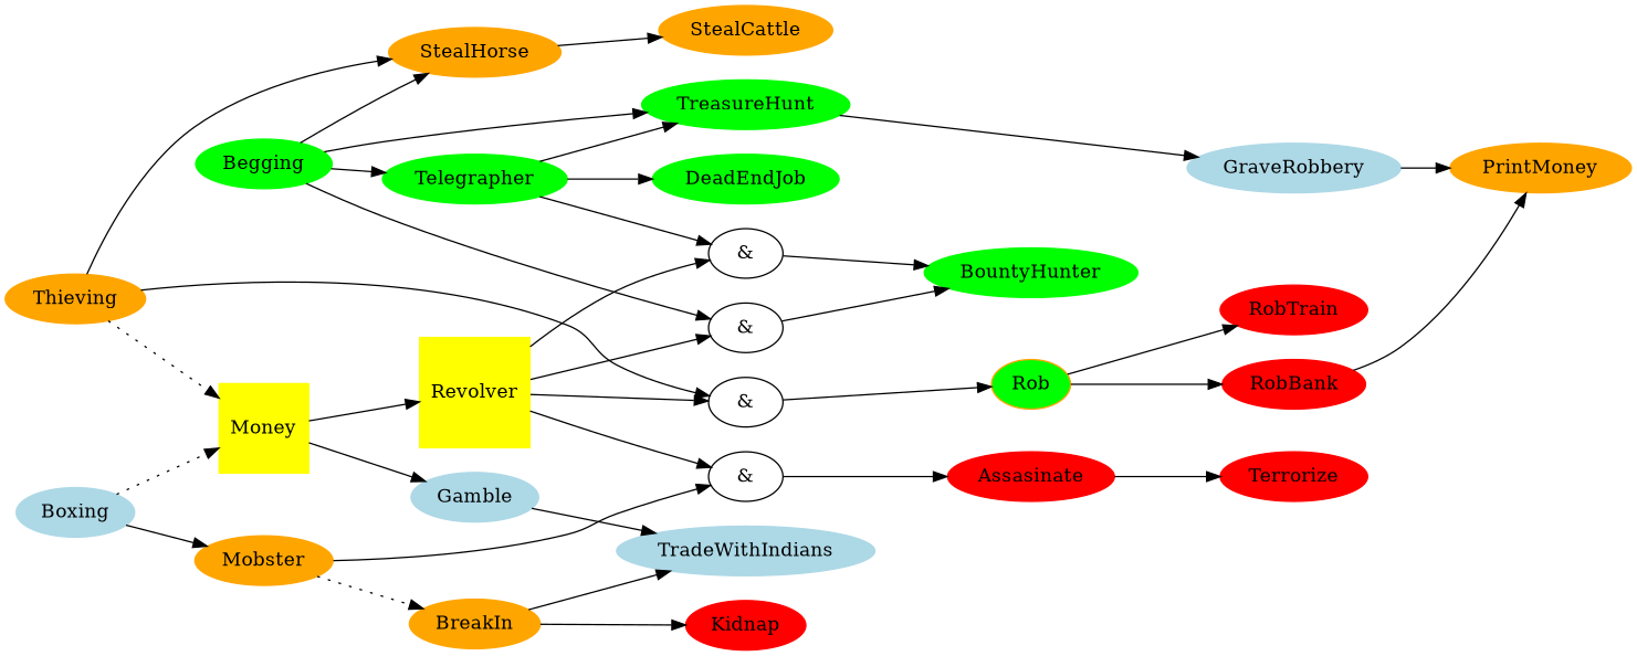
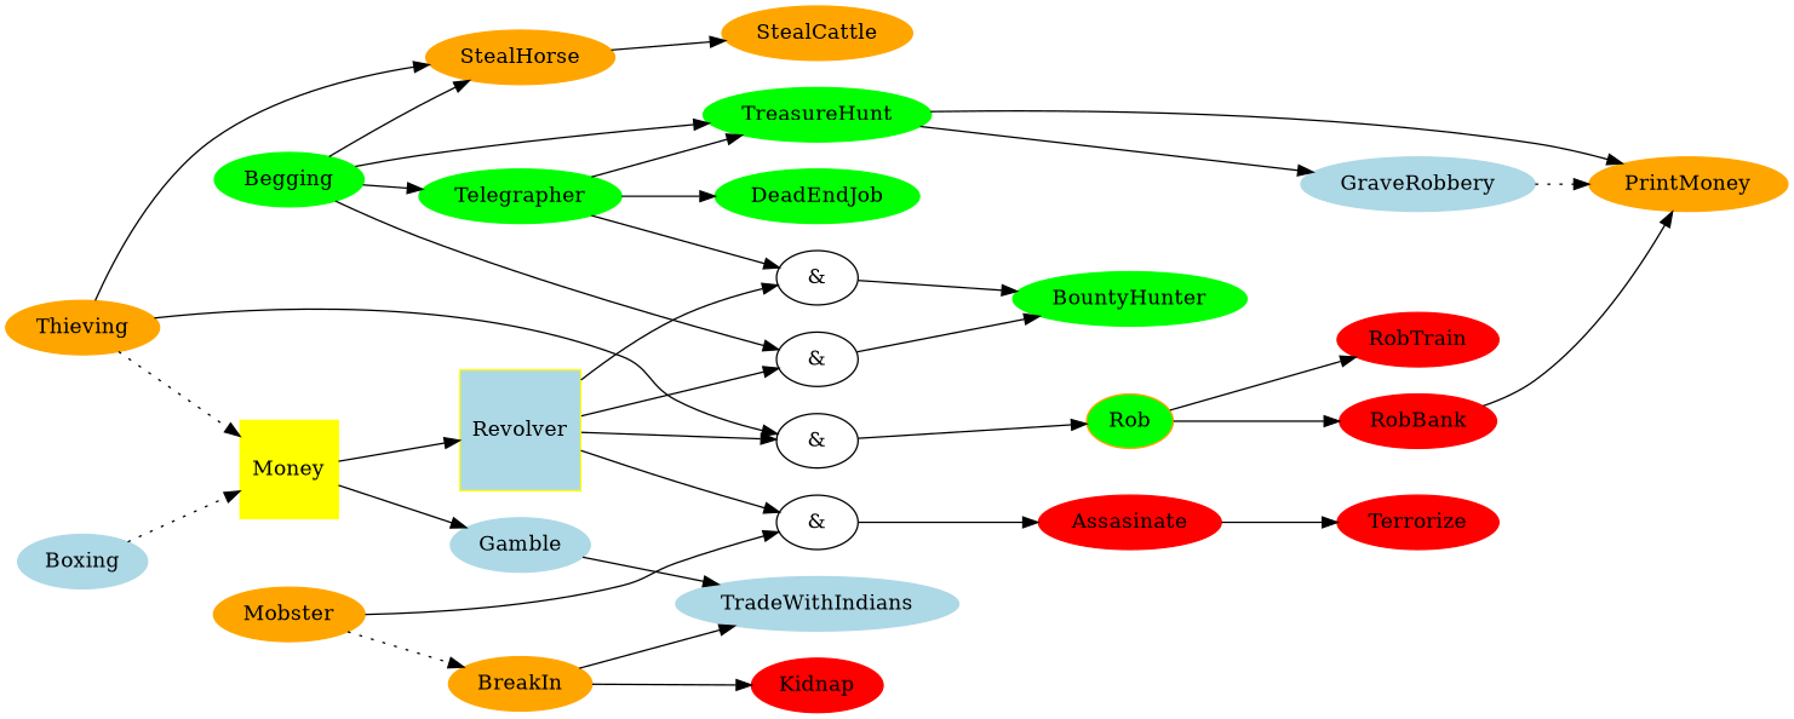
  digraph {
    rankdir=LR
    node [color=orange style=filled]
    Money [color=yellow shape=square]
-   Revolver [color=yellow shape=square]
+   Revolver [color=yellow shape=square fillcolor=lightblue]
    Gamble [color=lightblue]
    n4 [label="&" color="" style=""]
    n5 [label="&" color="" style=""]
    n6 [label="&" color="" style=""]
    n7 [label="&" color="" style=""]
    TradeWithIndians [color=lightblue]
    BountyHunter [color=green]
    Rob [fillcolor=green]
    Assasinate [color=red]
    Begging [color=green]
    Telegrapher [color=green]
    TreasureHunt [color=green]
    StealHorse
    DeadEndJob [color=green]
    GraveRobbery [color=lightblue]
    PrintMoney
    StealCattle
    Boxing [color=lightblue]
    Mobster
    BreakIn
    Thieving
    RobBank [color=red]
    RobTrain [color=red]
    Kidnap [color=red]
    Terrorize [color=red]
    Money -> Revolver
    Money -> Gamble
    Revolver -> n4
    Revolver -> n5
    Revolver -> n6
    Revolver -> n7
    Gamble -> TradeWithIndians
    n4 -> BountyHunter
    n5 -> Rob
    n6 -> Assasinate
    n7 -> BountyHunter
    Rob -> RobBank
    Rob -> RobTrain
    Assasinate -> Terrorize
    Begging -> n4
    Begging -> Telegrapher
    Begging -> TreasureHunt
    Begging -> StealHorse
    Telegrapher -> n7
    Telegrapher -> TreasureHunt
    Telegrapher -> DeadEndJob
    TreasureHunt -> GraveRobbery
+   TreasureHunt -> PrintMoney
    StealHorse -> StealCattle
-   GraveRobbery -> PrintMoney
+   GraveRobbery -> PrintMoney [style=dotted]
    Boxing -> Money [style=dotted]
-   Boxing -> Mobster
    Mobster -> n6
    Mobster -> BreakIn [style=dotted]
    BreakIn -> TradeWithIndians
    BreakIn -> Kidnap
    Thieving -> Money [style=dotted]
    Thieving -> n5
    Thieving -> StealHorse
    RobBank -> PrintMoney
  }
